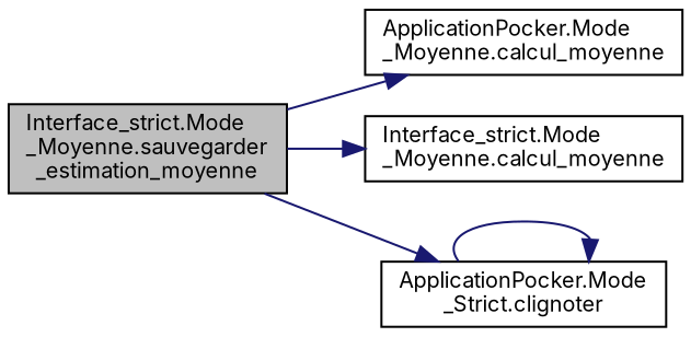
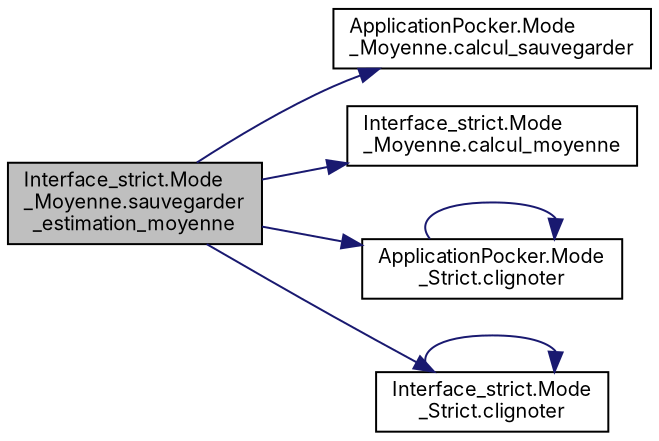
  digraph {
    fontname=Inter
    rankdir=LR
    node [color=black fillcolor=white fontname=Inter fontsize=10 shape=record style=filled]
    edge [color=midnightblue fontname=Inter fontsize=10 labelfontname=Helvetica labelfontsize=10 style=solid]
    n1 [fillcolor=grey75 fontcolor=black height=0.2 label="Interface_strict.Mode\l_Moyenne.sauvegarder\l_estimation_moyenne" width=0.4]
-   n2 [height=0.2 label="ApplicationPocker.Mode\l_Moyenne.calcul_moyenne" width=0.4]
+   n2 [height=0.2 label="ApplicationPocker.Mode\l_Moyenne.calcul_sauvegarder" width=0.4]
    n3 [height=0.2 label="Interface_strict.Mode\l_Moyenne.calcul_moyenne" width=0.4]
    n4 [height=0.2 label="ApplicationPocker.Mode\l_Strict.clignoter" width=0.4]
+   n5 [height=0.2 label="Interface_strict.Mode\l_Strict.clignoter" width=0.4]
    n1 -> n2
    n1 -> n3
    n1 -> n4
+   n1 -> n5
    n4 -> n4
+   n5 -> n5
  }
